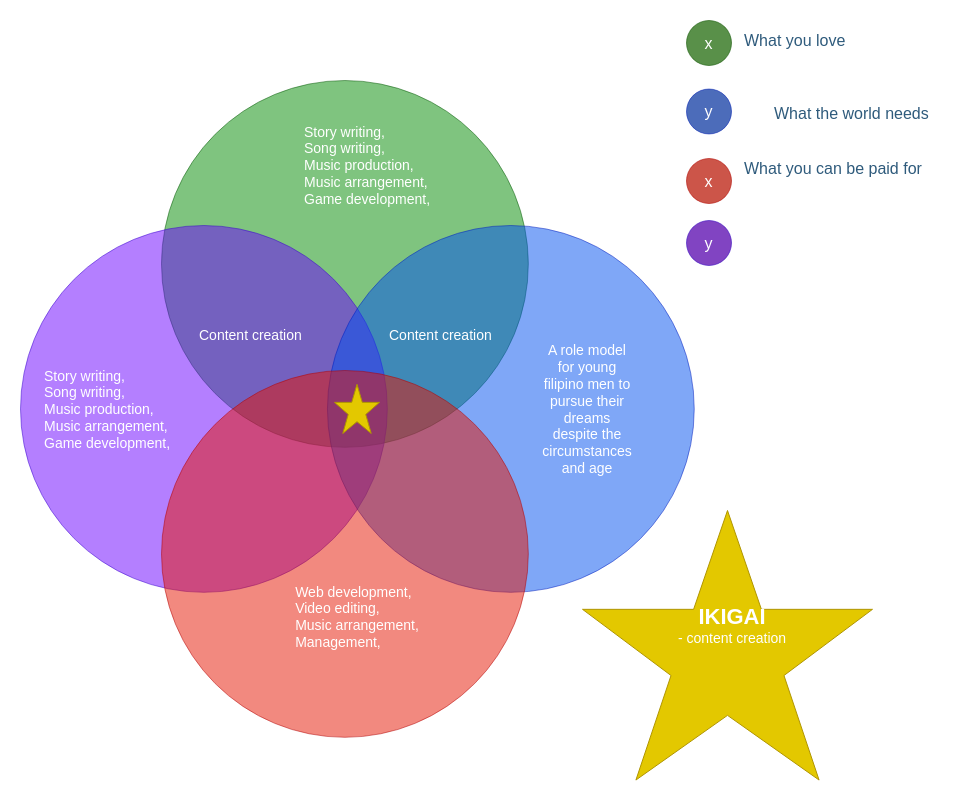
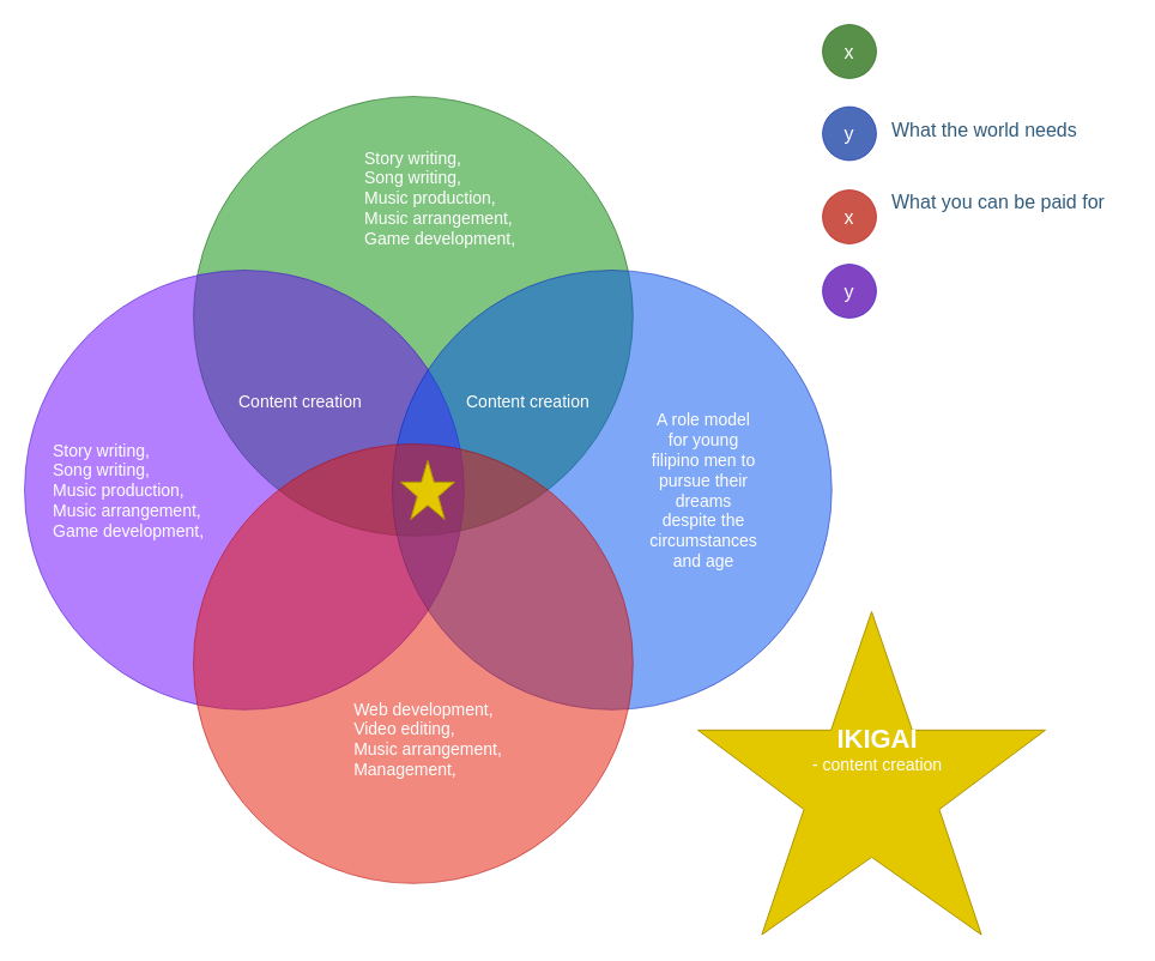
  <mxCell id="0" />
  <mxCell id="1" parent="0" />
  <mxCell id="2" value="&lt;div style=&quot;text-align: center ; font-size: 16px&quot;&gt;&lt;br&gt;&lt;/div&gt;" style="ellipse;whiteSpace=wrap;html=1;aspect=fixed;rounded=1;shadow=0;glass=0;labelBackgroundColor=none;strokeColor=none;strokeWidth=1;fillColor=#F08705;gradientColor=none;fontFamily=Helvetica;fontSize=16;fontColor=#2F5B7C;align=center;opacity=50;verticalAlign=top;spacing=15;" parent="1" vertex="1"><mxGeometry x="686" y="20" width="45" height="45" as="geometry" /></mxCell>
  <mxCell id="3" value="" style="ellipse;whiteSpace=wrap;html=1;aspect=fixed;rounded=1;shadow=0;glass=0;labelBackgroundColor=none;strokeColor=none;strokeWidth=1;fillColor=#736CA8;gradientColor=none;fontFamily=Helvetica;fontSize=16;fontColor=#2F5B7C;align=left;opacity=50;spacing=15;" parent="1" vertex="1"><mxGeometry x="686" y="20" width="45" height="45" as="geometry" /></mxCell>
  <mxCell id="4" value="x" style="ellipse;whiteSpace=wrap;html=1;aspect=fixed;rounded=1;shadow=0;glass=0;labelBackgroundColor=none;strokeColor=#005700;strokeWidth=1;fillColor=#008a00;fontFamily=Helvetica;fontSize=16;fontColor=#ffffff;align=center;opacity=50;spacing=15;" parent="1" vertex="1"><mxGeometry x="686" y="20" width="45" height="45" as="geometry" /></mxCell>
- <mxCell id="5" value="What you love" style="text;html=1;resizable=0;points=[];autosize=1;align=left;verticalAlign=top;spacingTop=-4;fontSize=16;fontFamily=Helvetica;fontColor=#2F5B7C;" parent="1" vertex="1"><mxGeometry x="741.5" y="27.5" width="120" height="30" as="geometry" /></mxCell>
  <mxCell id="6" value="" style="ellipse;whiteSpace=wrap;html=1;aspect=fixed;rounded=1;shadow=0;glass=0;labelBackgroundColor=none;strokeColor=none;strokeWidth=1;fillColor=#12AAB5;gradientColor=none;fontFamily=Helvetica;fontSize=16;fontColor=#2F5B7C;align=center;opacity=50;spacing=15;" parent="1" vertex="1"><mxGeometry x="686" y="88.5" width="45" height="45" as="geometry" /></mxCell>
  <mxCell id="7" value="" style="ellipse;whiteSpace=wrap;html=1;aspect=fixed;rounded=1;shadow=0;glass=0;labelBackgroundColor=none;strokeColor=none;strokeWidth=1;fillColor=#AE4132;gradientColor=none;fontFamily=Helvetica;fontSize=16;fontColor=#2F5B7C;align=center;opacity=50;spacing=15;" parent="1" vertex="1"><mxGeometry x="686" y="88.5" width="45" height="45" as="geometry" /></mxCell>
  <mxCell id="8" value="y" style="ellipse;whiteSpace=wrap;html=1;aspect=fixed;rounded=1;shadow=0;glass=0;labelBackgroundColor=none;strokeColor=#001DBC;strokeWidth=1;fillColor=#0050ef;fontFamily=Helvetica;fontSize=16;fontColor=#ffffff;align=center;opacity=50;spacing=15;" parent="1" vertex="1"><mxGeometry x="686" y="88.5" width="45" height="45" as="geometry" /></mxCell>
- <mxCell id="9" value="What the world needs" style="text;html=1;resizable=0;points=[];autosize=1;align=left;verticalAlign=top;spacingTop=-4;fontSize=16;fontFamily=Helvetica;fontColor=#2F5B7C;" parent="1" vertex="1"><mxGeometry x="771.5" y="101" width="180" height="30" as="geometry" /></mxCell>
+ <mxCell id="9" value="What the world needs" style="text;html=1;resizable=0;points=[];autosize=1;align=left;verticalAlign=top;spacingTop=-4;fontSize=16;fontFamily=Helvetica;fontColor=#2F5B7C;" parent="1" vertex="1"><mxGeometry x="741.5" y="96" width="180" height="30" as="geometry" /></mxCell>
  <mxCell id="10" value="&lt;div style=&quot;text-align: center ; font-size: 16px&quot;&gt;&lt;br&gt;&lt;/div&gt;" style="ellipse;whiteSpace=wrap;html=1;aspect=fixed;rounded=1;shadow=0;glass=0;labelBackgroundColor=none;strokeColor=none;strokeWidth=1;fillColor=#F08705;gradientColor=none;fontFamily=Helvetica;fontSize=16;fontColor=#2F5B7C;align=center;opacity=50;verticalAlign=top;spacing=15;" vertex="1" parent="1"><mxGeometry x="686" y="158" width="45" height="45" as="geometry" /></mxCell>
  <mxCell id="11" value="" style="ellipse;whiteSpace=wrap;html=1;aspect=fixed;rounded=1;shadow=0;glass=0;labelBackgroundColor=none;strokeColor=none;strokeWidth=1;fillColor=#736CA8;gradientColor=none;fontFamily=Helvetica;fontSize=16;fontColor=#2F5B7C;align=left;opacity=50;spacing=15;" vertex="1" parent="1"><mxGeometry x="686" y="158" width="45" height="45" as="geometry" /></mxCell>
  <mxCell id="12" value="x" style="ellipse;whiteSpace=wrap;html=1;aspect=fixed;rounded=1;shadow=0;glass=0;labelBackgroundColor=none;strokeColor=#B20000;strokeWidth=1;fillColor=#e51400;fontFamily=Helvetica;fontSize=16;fontColor=#ffffff;align=center;opacity=50;spacing=15;" vertex="1" parent="1"><mxGeometry x="686" y="158" width="45" height="45" as="geometry" /></mxCell>
  <mxCell id="13" value="What you can be paid for" style="text;html=1;resizable=0;points=[];autosize=1;align=left;verticalAlign=top;spacingTop=-4;fontSize=16;fontFamily=Helvetica;fontColor=#2F5B7C;" vertex="1" parent="1"><mxGeometry x="741.5" y="155.5" width="200" height="30" as="geometry" /></mxCell>
  <mxCell id="14" value="" style="ellipse;whiteSpace=wrap;html=1;aspect=fixed;rounded=1;shadow=0;glass=0;labelBackgroundColor=none;strokeColor=none;strokeWidth=1;fillColor=#12AAB5;gradientColor=none;fontFamily=Helvetica;fontSize=16;fontColor=#2F5B7C;align=center;opacity=50;spacing=15;" vertex="1" parent="1"><mxGeometry x="686" y="220" width="45" height="45" as="geometry" /></mxCell>
  <mxCell id="15" value="" style="ellipse;whiteSpace=wrap;html=1;aspect=fixed;rounded=1;shadow=0;glass=0;labelBackgroundColor=none;strokeColor=none;strokeWidth=1;fillColor=#AE4132;gradientColor=none;fontFamily=Helvetica;fontSize=16;fontColor=#2F5B7C;align=center;opacity=50;spacing=15;" vertex="1" parent="1"><mxGeometry x="686" y="220" width="45" height="45" as="geometry" /></mxCell>
  <mxCell id="16" value="y" style="ellipse;whiteSpace=wrap;html=1;aspect=fixed;rounded=1;shadow=0;glass=0;labelBackgroundColor=none;strokeColor=#3700CC;strokeWidth=1;fillColor=#6a00ff;fontFamily=Helvetica;fontSize=16;fontColor=#ffffff;align=center;opacity=50;spacing=15;" vertex="1" parent="1"><mxGeometry x="686" y="220" width="45" height="45" as="geometry" /></mxCell>
  <mxCell id="17" value="&lt;div style=&quot;text-align: center; font-size: 16px;&quot;&gt;&lt;br&gt;&lt;/div&gt;" style="ellipse;whiteSpace=wrap;html=1;aspect=fixed;rounded=1;shadow=0;glass=0;labelBackgroundColor=none;strokeColor=#005700;strokeWidth=1;fillColor=#008a00;fontFamily=Helvetica;fontSize=16;fontColor=#ffffff;align=center;opacity=50;verticalAlign=top;spacing=15;movable=0;resizable=0;rotatable=0;deletable=0;editable=0;locked=1;connectable=0;" parent="1" vertex="1"><mxGeometry x="160.999" y="80" width="366.82" height="366.82" as="geometry" /></mxCell>
  <mxCell id="18" value="" style="ellipse;whiteSpace=wrap;html=1;aspect=fixed;rounded=1;shadow=0;glass=0;labelBackgroundColor=none;strokeColor=#3700CC;strokeWidth=1;fillColor=#6a00ff;fontFamily=Helvetica;fontSize=16;fontColor=#ffffff;align=left;opacity=50;spacing=15;movable=0;resizable=0;rotatable=0;deletable=0;editable=0;locked=1;connectable=0;" parent="1" vertex="1"><mxGeometry x="20" y="225" width="366.82" height="366.82" as="geometry" /></mxCell>
  <mxCell id="19" value="" style="ellipse;whiteSpace=wrap;html=1;aspect=fixed;rounded=1;shadow=0;glass=0;labelBackgroundColor=none;strokeColor=#001DBC;strokeWidth=1;fillColor=#0050EF;fontFamily=Helvetica;fontSize=16;fontColor=#ffffff;align=right;opacity=50;spacing=15;movable=0;resizable=0;rotatable=0;deletable=0;editable=0;locked=1;connectable=0;" parent="1" vertex="1"><mxGeometry x="326.938" y="225" width="366.82" height="366.82" as="geometry" /></mxCell>
  <mxCell id="20" value="&lt;div style=&quot;text-align: center; font-size: 16px;&quot;&gt;&lt;br&gt;&lt;/div&gt;" style="ellipse;whiteSpace=wrap;html=1;aspect=fixed;rounded=1;shadow=0;glass=0;labelBackgroundColor=none;strokeColor=#B20000;strokeWidth=1;fillColor=#E51400;fontFamily=Helvetica;fontSize=16;align=center;opacity=50;verticalAlign=bottom;spacingBottom=15;spacing=15;fontColor=#ffffff;movable=0;resizable=0;rotatable=0;deletable=0;editable=0;locked=1;connectable=0;" parent="1" vertex="1"><mxGeometry x="160.999" y="369.999" width="366.82" height="366.82" as="geometry" /></mxCell>
  <mxCell id="21" value="&lt;font style=&quot;font-size: 14px;&quot; color=&quot;#ffffff&quot;&gt;A role model for young filipino men to pursue their dreams despite the circumstances and age&lt;/font&gt;" style="text;html=1;strokeColor=none;fillColor=none;align=center;verticalAlign=middle;whiteSpace=wrap;rounded=0;" vertex="1" parent="1"><mxGeometry x="542" y="394" width="90" height="30" as="geometry" /></mxCell>
  <mxCell id="22" value="&lt;font style=&quot;font-size: 14px;&quot; color=&quot;#ffffff&quot;&gt;&lt;span style=&quot;&quot;&gt;Content creation&lt;br&gt;&lt;/span&gt;&lt;/font&gt;" style="text;html=1;strokeColor=none;fillColor=none;align=left;verticalAlign=middle;whiteSpace=wrap;rounded=0;" vertex="1" parent="1"><mxGeometry x="197" y="320" width="160" height="30" as="geometry" /></mxCell>
  <mxCell id="23" value="&lt;div style=&quot;&quot;&gt;&lt;span style=&quot;font-size: 14px; color: rgb(255, 255, 255); background-color: initial;&quot;&gt;Story writing,&lt;/span&gt;&lt;/div&gt;&lt;font style=&quot;font-size: 14px;&quot; color=&quot;#ffffff&quot;&gt;&lt;div style=&quot;&quot;&gt;&lt;span style=&quot;background-color: initial;&quot;&gt;Song writing,&lt;/span&gt;&lt;/div&gt;&lt;span style=&quot;&quot;&gt;&lt;div style=&quot;&quot;&gt;&lt;span style=&quot;background-color: initial;&quot;&gt;Music production,&lt;/span&gt;&lt;/div&gt;&lt;div style=&quot;&quot;&gt;&lt;span style=&quot;background-color: initial;&quot;&gt;Music arrangement,&amp;nbsp;&lt;/span&gt;&lt;/div&gt;&lt;div style=&quot;&quot;&gt;&lt;span style=&quot;background-color: initial;&quot;&gt;Game development,&lt;/span&gt;&lt;/div&gt;&lt;/span&gt;&lt;/font&gt;" style="text;html=1;strokeColor=none;fillColor=none;align=left;verticalAlign=middle;whiteSpace=wrap;rounded=0;" vertex="1" parent="1"><mxGeometry x="302" y="150" width="192.59" height="30" as="geometry" /></mxCell>
  <mxCell id="24" value="&lt;div style=&quot;text-align: left;&quot;&gt;&lt;span style=&quot;font-size: 14px; color: rgb(255, 255, 255); background-color: initial;&quot;&gt;Web development,&amp;nbsp;&lt;/span&gt;&lt;/div&gt;&lt;font style=&quot;&quot; color=&quot;#ffffff&quot;&gt;&lt;div style=&quot;text-align: left;&quot;&gt;&lt;span style=&quot;font-size: 14px; background-color: initial;&quot;&gt;Video editing,&amp;nbsp;&lt;/span&gt;&lt;/div&gt;&lt;span style=&quot;font-size: 14px;&quot;&gt;&lt;div style=&quot;text-align: left;&quot;&gt;&lt;span style=&quot;background-color: initial;&quot;&gt;Music arrangement,&lt;/span&gt;&lt;/div&gt;&lt;/span&gt;&lt;span style=&quot;font-size: 14px;&quot;&gt;&lt;div style=&quot;text-align: left;&quot;&gt;&lt;span style=&quot;background-color: initial;&quot;&gt;Management,&amp;nbsp;&lt;/span&gt;&lt;/div&gt;&lt;/span&gt;&lt;div style=&quot;text-align: left;&quot;&gt;&lt;span style=&quot;font-size: 14px;&quot;&gt;&lt;br&gt;&lt;/span&gt;&lt;/div&gt;&lt;/font&gt;" style="text;html=1;strokeColor=none;fillColor=none;align=center;verticalAlign=middle;whiteSpace=wrap;rounded=0;" vertex="1" parent="1"><mxGeometry x="222" y="610" width="270" height="30" as="geometry" /></mxCell>
  <mxCell id="25" value="" style="verticalLabelPosition=bottom;verticalAlign=top;html=1;shape=mxgraph.basic.star;fillColor=#e3c800;fontColor=#000000;strokeColor=#B09500;" vertex="1" parent="1"><mxGeometry x="334" y="383.86" width="45" height="49.09" as="geometry" /></mxCell>
  <mxCell id="26" value="" style="verticalLabelPosition=bottom;verticalAlign=top;html=1;shape=mxgraph.basic.star;fillColor=#e3c800;fontColor=#000000;strokeColor=#B09500;" vertex="1" parent="1"><mxGeometry x="582" y="510" width="290" height="269.55" as="geometry" /></mxCell>
  <mxCell id="27" value="&lt;div style=&quot;&quot;&gt;&lt;span style=&quot;color: rgb(255, 255, 255); background-color: initial;&quot;&gt;&lt;b style=&quot;&quot;&gt;&lt;font style=&quot;font-size: 22px;&quot;&gt;IKIGAI&lt;/font&gt;&lt;/b&gt;&lt;/span&gt;&lt;/div&gt;&lt;div style=&quot;&quot;&gt;&lt;font color=&quot;#ffffff&quot;&gt;&lt;span style=&quot;font-size: 14px;&quot;&gt;- content creation&lt;/span&gt;&lt;/font&gt;&lt;/div&gt;" style="text;html=1;strokeColor=none;fillColor=none;align=center;verticalAlign=middle;whiteSpace=wrap;rounded=0;" vertex="1" parent="1"><mxGeometry x="652" y="610" width="160" height="30" as="geometry" /></mxCell>
  <mxCell id="28" value="&lt;font style=&quot;font-size: 14px;&quot; color=&quot;#ffffff&quot;&gt;&lt;br&gt;&lt;/font&gt;&lt;div style=&quot;border-color: var(--border-color);&quot;&gt;&lt;span style=&quot;border-color: var(--border-color); font-size: 14px; color: rgb(255, 255, 255);&quot;&gt;Story writing,&lt;/span&gt;&lt;/div&gt;&lt;font style=&quot;border-color: var(--border-color); color: rgb(255, 255, 255); font-size: 14px;&quot; color=&quot;#ffffff&quot;&gt;&lt;div style=&quot;border-color: var(--border-color);&quot;&gt;&lt;span style=&quot;border-color: var(--border-color);&quot;&gt;Song writing,&lt;/span&gt;&lt;/div&gt;&lt;span style=&quot;border-color: var(--border-color);&quot;&gt;&lt;div style=&quot;border-color: var(--border-color);&quot;&gt;&lt;span style=&quot;border-color: var(--border-color);&quot;&gt;Music production,&lt;/span&gt;&lt;/div&gt;&lt;div style=&quot;border-color: var(--border-color);&quot;&gt;&lt;span style=&quot;border-color: var(--border-color);&quot;&gt;Music arrangement,&amp;nbsp;&lt;/span&gt;&lt;/div&gt;&lt;div style=&quot;border-color: var(--border-color);&quot;&gt;&lt;span style=&quot;border-color: var(--border-color);&quot;&gt;Game development,&lt;/span&gt;&lt;/div&gt;&lt;div&gt;&lt;span style=&quot;border-color: var(--border-color);&quot;&gt;&lt;br&gt;&lt;/span&gt;&lt;/div&gt;&lt;/span&gt;&lt;/font&gt;" style="text;html=1;strokeColor=none;fillColor=none;align=left;verticalAlign=middle;whiteSpace=wrap;rounded=0;" vertex="1" parent="1"><mxGeometry x="42" y="394" width="160" height="30" as="geometry" /></mxCell>
  <mxCell id="29" value="&lt;font style=&quot;font-size: 14px;&quot; color=&quot;#ffffff&quot;&gt;&lt;span style=&quot;&quot;&gt;Content creation&lt;br&gt;&lt;/span&gt;&lt;/font&gt;" style="text;html=1;strokeColor=none;fillColor=none;align=left;verticalAlign=middle;whiteSpace=wrap;rounded=0;" vertex="1" parent="1"><mxGeometry x="386.82" y="320" width="160" height="30" as="geometry" /></mxCell>
